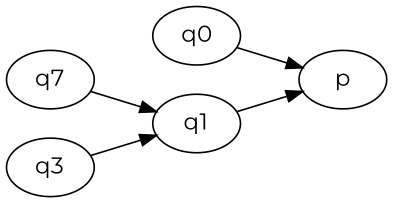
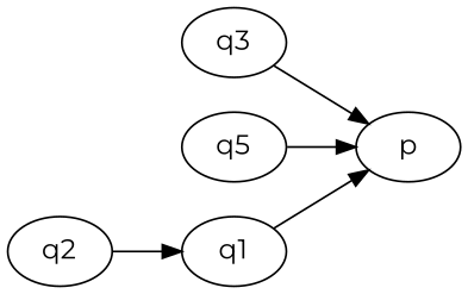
  digraph {
    fontname=Montserrat
    forcelabels=true
    rankdir=LR
    node [fontname=Montserrat]
    edge [fontname=Montserrat]
    n1 [label=q1]
    n2 [label=p]
-   n3 [label=q7]
+   n3 [label=q2]
    n4 [label=q3]
-   n5 [label=q0]
+   n5 [label=q5]
    n1 -> n2
    n3 -> n1
-   n4 -> n1
+   n4 -> n2
    n5 -> n2
  }
